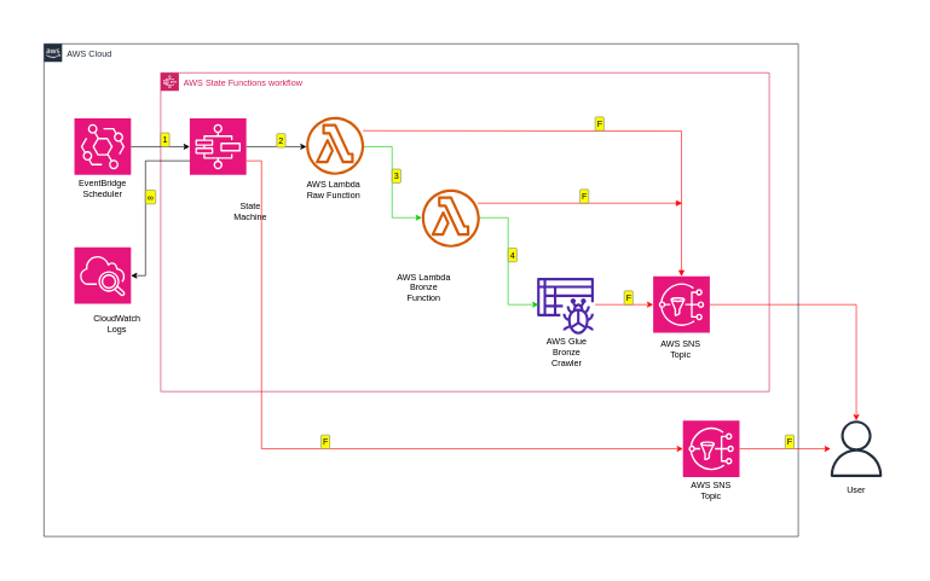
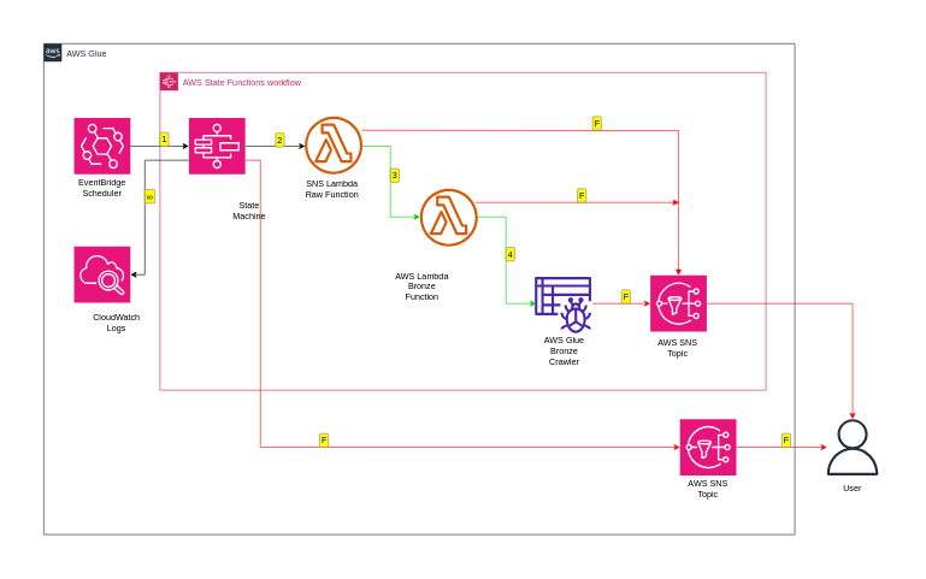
  <mxCell id="0" />
  <mxCell id="1" parent="0" />
  <mxCell id="2" value="" style="rounded=0;whiteSpace=wrap;html=1;dashed=1;fillColor=none;strokeColor=#FFFFFF;" parent="1" vertex="1"><mxGeometry width="1240" height="760" as="geometry" x="20" y="20" /></mxCell>
  <mxCell id="3" style="edgeStyle=none;html=1;exitX=1;exitY=0.5;exitDx=0;exitDy=0;exitPerimeter=0;strokeColor=#FF0000;rounded=0;" parent="1" source="4" target="24" edge="1"><mxGeometry relative="1" as="geometry"><Array as="points"><mxPoint x="1180" y="420" /></Array></mxGeometry></mxCell>
  <mxCell id="4" value="" style="sketch=0;points=[[0,0,0],[0.25,0,0],[0.5,0,0],[0.75,0,0],[1,0,0],[0,1,0],[0.25,1,0],[0.5,1,0],[0.75,1,0],[1,1,0],[0,0.25,0],[0,0.5,0],[0,0.75,0],[1,0.25,0],[1,0.5,0],[1,0.75,0]];outlineConnect=0;fontColor=#232F3E;fillColor=#E7157B;strokeColor=#ffffff;dashed=0;verticalLabelPosition=bottom;verticalAlign=top;align=center;html=1;fontSize=12;fontStyle=0;aspect=fixed;shape=mxgraph.aws4.resourceIcon;resIcon=mxgraph.aws4.sns;" parent="1" vertex="1"><mxGeometry x="900" y="381" width="78" height="78" as="geometry" /></mxCell>
- <mxCell id="5" value="AWS Cloud" style="points=[[0,0],[0.25,0],[0.5,0],[0.75,0],[1,0],[1,0.25],[1,0.5],[1,0.75],[1,1],[0.75,1],[0.5,1],[0.25,1],[0,1],[0,0.75],[0,0.5],[0,0.25]];outlineConnect=0;gradientColor=none;html=1;whiteSpace=wrap;fontSize=12;fontStyle=0;container=1;pointerEvents=0;collapsible=0;recursiveResize=0;shape=mxgraph.aws4.group;grIcon=mxgraph.aws4.group_aws_cloud_alt;strokeColor=#232F3E;fillColor=none;verticalAlign=top;align=left;spacingLeft=30;fontColor=#232F3E;dashed=0;" parent="1" vertex="1"><mxGeometry x="60" y="60" width="1040" height="680" as="geometry" /></mxCell>
+ <mxCell id="5" value="AWS Glue" style="points=[[0,0],[0.25,0],[0.5,0],[0.75,0],[1,0],[1,0.25],[1,0.5],[1,0.75],[1,1],[0.75,1],[0.5,1],[0.25,1],[0,1],[0,0.75],[0,0.5],[0,0.25]];outlineConnect=0;gradientColor=none;html=1;whiteSpace=wrap;fontSize=12;fontStyle=0;container=1;pointerEvents=0;collapsible=0;recursiveResize=0;shape=mxgraph.aws4.group;grIcon=mxgraph.aws4.group_aws_cloud_alt;strokeColor=#232F3E;fillColor=none;verticalAlign=top;align=left;spacingLeft=30;fontColor=#232F3E;dashed=0;" parent="1" vertex="1"><mxGeometry x="60" y="60" width="1040" height="680" as="geometry" /></mxCell>
  <mxCell id="6" value="EventBridge&lt;br&gt;Schedule" style="text;html=1;strokeColor=none;fillColor=none;align=center;verticalAlign=middle;whiteSpace=wrap;rounded=0;" parent="5" vertex="1"><mxGeometry x="42" y="119" width="78" height="40" as="geometry" /></mxCell>
  <mxCell id="7" value="AWS State Functions workflow" style="points=[[0,0],[0.25,0],[0.5,0],[0.75,0],[1,0],[1,0.25],[1,0.5],[1,0.75],[1,1],[0.75,1],[0.5,1],[0.25,1],[0,1],[0,0.75],[0,0.5],[0,0.25]];outlineConnect=0;gradientColor=none;html=1;whiteSpace=wrap;fontSize=12;fontStyle=0;container=1;pointerEvents=0;collapsible=0;recursiveResize=0;shape=mxgraph.aws4.group;grIcon=mxgraph.aws4.group_aws_step_functions_workflow;strokeColor=#CD2264;fillColor=none;verticalAlign=top;align=left;spacingLeft=30;fontColor=#CD2264;dashed=0;" parent="5" vertex="1"><mxGeometry x="161" y="40" width="839" height="440" as="geometry" /></mxCell>
  <mxCell id="8" style="edgeStyle=none;html=1;exitX=1;exitY=0.5;exitDx=0;exitDy=0;exitPerimeter=0;entryX=0;entryY=0.5;entryDx=0;entryDy=0;entryPerimeter=0;rounded=0;strokeColor=#00CC00;enumerate=1;enumerateValue=3;" parent="7" edge="1"><mxGeometry relative="1" as="geometry"><mxPoint x="279" y="102" as="sourcePoint" /><mxPoint x="360" y="200" as="targetPoint" /><Array as="points"><mxPoint x="319" y="102" /><mxPoint x="319" y="200" /></Array></mxGeometry></mxCell>
- <mxCell id="9" value="AWS Lambda Raw Function" style="text;html=1;strokeColor=none;fillColor=none;align=center;verticalAlign=middle;whiteSpace=wrap;rounded=0;" parent="7" vertex="1"><mxGeometry x="200.46" y="141" width="77.08" height="40" as="geometry" /></mxCell>
+ <mxCell id="9" value="SNS Lambda Raw Function" style="text;html=1;strokeColor=none;fillColor=none;align=center;verticalAlign=middle;whiteSpace=wrap;rounded=0;" parent="7" vertex="1"><mxGeometry x="200.46" y="141" width="77.08" height="40" as="geometry" /></mxCell>
  <mxCell id="10" value="AWS SNS Topic" style="text;html=1;strokeColor=none;fillColor=none;align=center;verticalAlign=middle;whiteSpace=wrap;rounded=0;" parent="7" vertex="1"><mxGeometry x="678" y="361" width="78" height="40" as="geometry" /></mxCell>
  <mxCell id="11" value="" style="edgeStyle=orthogonalEdgeStyle;rounded=0;orthogonalLoop=1;jettySize=auto;html=1;enumerate=1;enumerateValue=2;" parent="7" source="12" edge="1"><mxGeometry relative="1" as="geometry"><mxPoint x="201" y="102" as="targetPoint" /></mxGeometry></mxCell>
  <mxCell id="12" value="" style="sketch=0;points=[[0,0,0],[0.25,0,0],[0.5,0,0],[0.75,0,0],[1,0,0],[0,1,0],[0.25,1,0],[0.5,1,0],[0.75,1,0],[1,1,0],[0,0.25,0],[0,0.5,0],[0,0.75,0],[1,0.25,0],[1,0.5,0],[1,0.75,0]];outlineConnect=0;fontColor=#232F3E;fillColor=#E7157B;strokeColor=#ffffff;dashed=0;verticalLabelPosition=bottom;verticalAlign=top;align=center;html=1;fontSize=12;fontStyle=0;aspect=fixed;shape=mxgraph.aws4.resourceIcon;resIcon=mxgraph.aws4.step_functions;" parent="7" vertex="1"><mxGeometry x="40" y="63" width="78" height="78" as="geometry" /></mxCell>
  <mxCell id="13" value="State&lt;br&gt;Machine" style="text;html=1;strokeColor=none;fillColor=none;align=center;verticalAlign=middle;whiteSpace=wrap;rounded=0;" parent="7" vertex="1"><mxGeometry x="85" y="171" width="78" height="40" as="geometry" /></mxCell>
  <mxCell id="14" value="AWS Lambda Bronze Function" style="text;html=1;strokeColor=none;fillColor=none;align=center;verticalAlign=middle;whiteSpace=wrap;rounded=0;" parent="7" vertex="1"><mxGeometry x="324" y="271" width="78" height="50" as="geometry" /></mxCell>
  <mxCell id="15" value="" style="sketch=0;outlineConnect=0;fontColor=#232F3E;gradientColor=none;fillColor=#D45B07;strokeColor=none;dashed=0;verticalLabelPosition=bottom;verticalAlign=top;align=center;html=1;fontSize=12;fontStyle=0;aspect=fixed;pointerEvents=1;shape=mxgraph.aws4.lambda_function;" parent="7" vertex="1"><mxGeometry x="200.46" y="61" width="80" height="80" as="geometry" /></mxCell>
  <mxCell id="16" value="" style="sketch=0;outlineConnect=0;fontColor=#232F3E;gradientColor=none;fillColor=#4D27AA;strokeColor=none;dashed=0;verticalLabelPosition=bottom;verticalAlign=top;align=center;html=1;fontSize=12;fontStyle=0;aspect=fixed;pointerEvents=1;shape=mxgraph.aws4.glue_crawlers;" parent="7" vertex="1"><mxGeometry x="519" y="283" width="78" height="78" as="geometry" /></mxCell>
  <mxCell id="17" value="" style="edgeStyle=orthogonalEdgeStyle;html=1;endArrow=block;elbow=vertical;startArrow=none;endFill=1;strokeColor=#FF0000;rounded=0;enumerate=1;enumerateValue=F;" edge="1" parent="7"><mxGeometry width="100" relative="1" as="geometry"><mxPoint x="437" y="180" as="sourcePoint" /><mxPoint x="719" y="180" as="targetPoint" /></mxGeometry></mxCell>
  <mxCell id="18" value="" style="sketch=0;points=[[0,0,0],[0.25,0,0],[0.5,0,0],[0.75,0,0],[1,0,0],[0,1,0],[0.25,1,0],[0.5,1,0],[0.75,1,0],[1,1,0],[0,0.25,0],[0,0.5,0],[0,0.75,0],[1,0.25,0],[1,0.5,0],[1,0.75,0]];outlineConnect=0;fontColor=#232F3E;fillColor=#E7157B;strokeColor=#ffffff;dashed=0;verticalLabelPosition=bottom;verticalAlign=top;align=center;html=1;fontSize=12;fontStyle=0;aspect=fixed;shape=mxgraph.aws4.resourceIcon;resIcon=mxgraph.aws4.eventbridge;" parent="5" vertex="1"><mxGeometry x="42" y="103" width="78" height="78" as="geometry" /></mxCell>
  <mxCell id="19" value="" style="edgeStyle=orthogonalEdgeStyle;rounded=0;orthogonalLoop=1;jettySize=auto;html=1;enumerate=1;enumerateValue=1;" parent="5" source="18" target="12" edge="1"><mxGeometry relative="1" as="geometry" /></mxCell>
  <mxCell id="20" value="" style="sketch=0;points=[[0,0,0],[0.25,0,0],[0.5,0,0],[0.75,0,0],[1,0,0],[0,1,0],[0.25,1,0],[0.5,1,0],[0.75,1,0],[1,1,0],[0,0.25,0],[0,0.5,0],[0,0.75,0],[1,0.25,0],[1,0.5,0],[1,0.75,0]];outlineConnect=0;fontColor=#232F3E;fillColor=#E7157B;strokeColor=#ffffff;dashed=0;verticalLabelPosition=bottom;verticalAlign=top;align=center;html=1;fontSize=12;fontStyle=0;aspect=fixed;shape=mxgraph.aws4.resourceIcon;resIcon=mxgraph.aws4.sns;" parent="5" vertex="1"><mxGeometry x="881" y="520" width="78" height="78" as="geometry" /></mxCell>
  <mxCell id="21" style="edgeStyle=orthogonalEdgeStyle;rounded=0;orthogonalLoop=1;jettySize=auto;html=1;exitX=1;exitY=0.75;exitDx=0;exitDy=0;exitPerimeter=0;entryX=0;entryY=0.5;entryDx=0;entryDy=0;entryPerimeter=0;strokeColor=#FF0000;enumerate=1;enumerateValue=F;" parent="5" source="12" target="20" edge="1"><mxGeometry relative="1" as="geometry"><Array as="points"><mxPoint x="300" y="162" /><mxPoint x="300" y="559" /></Array></mxGeometry></mxCell>
  <mxCell id="22" value="EventBridge&lt;br&gt;Scheduler" style="text;html=1;strokeColor=none;fillColor=none;align=center;verticalAlign=middle;whiteSpace=wrap;rounded=0;" parent="1" vertex="1"><mxGeometry x="102" y="240" width="78" height="40" as="geometry" /></mxCell>
  <mxCell id="23" value="AWS SNS Topic" style="text;html=1;strokeColor=none;fillColor=none;align=center;verticalAlign=middle;whiteSpace=wrap;rounded=0;" parent="1" vertex="1"><mxGeometry x="941" y="657" width="78" height="40" as="geometry" /></mxCell>
  <mxCell id="24" value="" style="sketch=0;outlineConnect=0;fontColor=#232F3E;gradientColor=none;fillColor=#232F3D;strokeColor=none;dashed=0;verticalLabelPosition=bottom;verticalAlign=top;align=center;html=1;fontSize=12;fontStyle=0;aspect=fixed;pointerEvents=1;shape=mxgraph.aws4.user;" parent="1" vertex="1"><mxGeometry x="1141" y="580" width="78" height="78" as="geometry" /></mxCell>
  <mxCell id="25" value="User" style="text;html=1;strokeColor=none;fillColor=none;align=center;verticalAlign=middle;whiteSpace=wrap;rounded=0;" parent="1" vertex="1"><mxGeometry x="1141" y="657" width="78" height="40" as="geometry" /></mxCell>
  <mxCell id="26" value="" style="sketch=0;points=[[0,0,0],[0.25,0,0],[0.5,0,0],[0.75,0,0],[1,0,0],[0,1,0],[0.25,1,0],[0.5,1,0],[0.75,1,0],[1,1,0],[0,0.25,0],[0,0.5,0],[0,0.75,0],[1,0.25,0],[1,0.5,0],[1,0.75,0]];points=[[0,0,0],[0.25,0,0],[0.5,0,0],[0.75,0,0],[1,0,0],[0,1,0],[0.25,1,0],[0.5,1,0],[0.75,1,0],[1,1,0],[0,0.25,0],[0,0.5,0],[0,0.75,0],[1,0.25,0],[1,0.5,0],[1,0.75,0]];outlineConnect=0;fontColor=#232F3E;fillColor=#E7157B;strokeColor=#ffffff;dashed=0;verticalLabelPosition=bottom;verticalAlign=top;align=center;html=1;fontSize=12;fontStyle=0;aspect=fixed;shape=mxgraph.aws4.resourceIcon;resIcon=mxgraph.aws4.cloudwatch_2;" parent="1" vertex="1"><mxGeometry x="102" y="341" width="78" height="78" as="geometry" /></mxCell>
  <mxCell id="27" value="CloudWatch Logs" style="text;html=1;strokeColor=none;fillColor=none;align=center;verticalAlign=middle;whiteSpace=wrap;rounded=0;" parent="1" vertex="1"><mxGeometry x="122" y="426" width="78" height="40" as="geometry" /></mxCell>
  <mxCell id="28" style="edgeStyle=orthogonalEdgeStyle;rounded=0;orthogonalLoop=1;jettySize=auto;html=1;exitX=1;exitY=0.5;exitDx=0;exitDy=0;exitPerimeter=0;strokeColor=#FF0000;enumerate=1;enumerateValue=F;" parent="1" source="20" target="24" edge="1"><mxGeometry relative="1" as="geometry" /></mxCell>
  <mxCell id="29" style="edgeStyle=orthogonalEdgeStyle;rounded=0;orthogonalLoop=1;jettySize=auto;html=1;exitX=0;exitY=0.75;exitDx=0;exitDy=0;exitPerimeter=0;entryX=1;entryY=0.5;entryDx=0;entryDy=0;entryPerimeter=0;enumerate=1;enumerateValue=%E2%88%9E;" parent="1" source="12" target="26" edge="1"><mxGeometry relative="1" as="geometry"><Array as="points"><mxPoint x="200" y="222" /><mxPoint x="200" y="380" /></Array></mxGeometry></mxCell>
  <mxCell id="30" style="edgeStyle=none;html=1;exitX=1;exitY=0.5;exitDx=0;exitDy=0;exitPerimeter=0;entryX=0;entryY=0.5;entryDx=0;entryDy=0;entryPerimeter=0;rounded=0;strokeColor=#00CC00;enumerate=1;enumerateValue=4;" parent="1" edge="1"><mxGeometry relative="1" as="geometry"><mxPoint x="659" y="300" as="sourcePoint" /><mxPoint x="742" y="420" as="targetPoint" /><Array as="points"><mxPoint x="700" y="300" /><mxPoint x="700" y="420" /></Array></mxGeometry></mxCell>
  <mxCell id="31" value="AWS Glue&lt;br&gt;Bronze Crawler" style="text;html=1;strokeColor=none;fillColor=none;align=center;verticalAlign=middle;whiteSpace=wrap;rounded=0;" parent="1" vertex="1"><mxGeometry x="742" y="460" width="78" height="51" as="geometry" /></mxCell>
  <mxCell id="32" value="" style="sketch=0;outlineConnect=0;fontColor=#232F3E;gradientColor=none;fillColor=#D45B07;strokeColor=none;dashed=0;verticalLabelPosition=bottom;verticalAlign=top;align=center;html=1;fontSize=12;fontStyle=0;aspect=fixed;pointerEvents=1;shape=mxgraph.aws4.lambda_function;" parent="1" vertex="1"><mxGeometry x="581" y="261" width="80" height="80" as="geometry" /></mxCell>
  <mxCell id="33" value="" style="edgeStyle=orthogonalEdgeStyle;html=1;endArrow=block;elbow=vertical;startArrow=none;endFill=1;strokeColor=#FF0000;rounded=0;enumerate=1;enumerateValue=F;" edge="1" parent="1" target="4"><mxGeometry width="100" relative="1" as="geometry"><mxPoint x="500" y="180" as="sourcePoint" /><mxPoint x="600" y="180" as="targetPoint" /></mxGeometry></mxCell>
  <mxCell id="34" style="edgeStyle=none;rounded=0;html=1;entryX=0;entryY=0.5;entryDx=0;entryDy=0;entryPerimeter=0;strokeColor=#FF0000;enumerate=1;enumerateValue=F;" edge="1" parent="1" target="4"><mxGeometry relative="1" as="geometry"><mxPoint x="820" y="420" as="sourcePoint" /></mxGeometry></mxCell>
